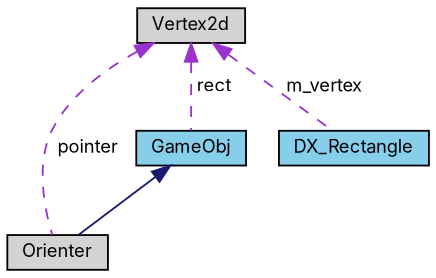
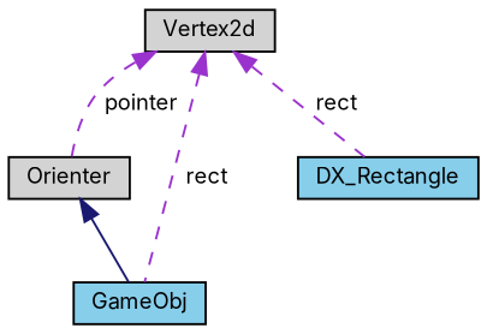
  digraph {
    fontname=Inter
    node [color=black fillcolor=lightgrey fontname=Inter fontsize=10 shape=record style=filled]
    edge [color=darkorchid3 dir=back fontname=Inter fontsize=10 labelfontname=Helvetica labelfontsize=10 style=dashed]
    n1 [fontcolor=black height=0.2 label=Orienter width=0.4]
    n2 [fillcolor=skyblue height=0.2 label=GameObj width=0.4]
    n3 [fillcolor=skyblue height=0.2 label=DX_Rectangle width=0.4]
    n4 [height=0.2 label=Vertex2d width=0.4]
-   n2 -> n1 [color=midnightblue style=solid]
+   n1 -> n2 [color=midnightblue style=solid]
    n4 -> n1 [label=" pointer"]
    n4 -> n2 [label=" rect"]
-   n4 -> n3 [label=" m_vertex"]
+   n4 -> n3 [label=" rect"]
  }
